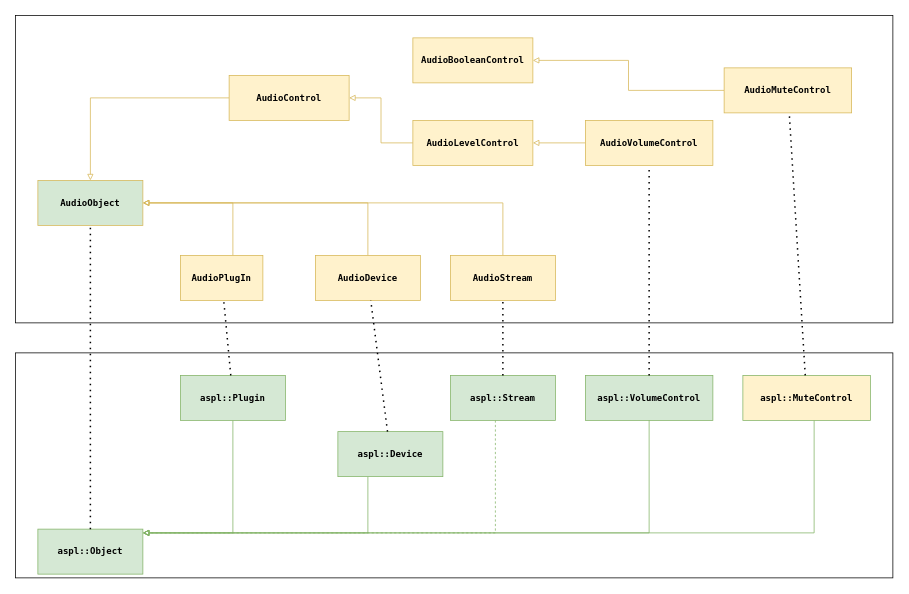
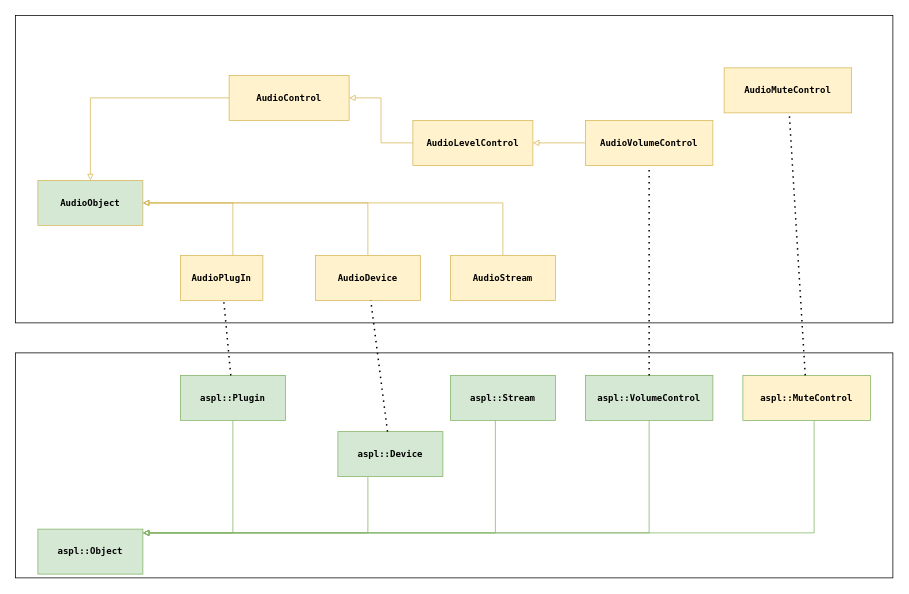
  <mxCell id="0" />
  <mxCell id="1" parent="0" />
  <mxCell id="2" value="" style="rounded=0;whiteSpace=wrap;html=1;" vertex="1" parent="1"><mxGeometry x="20" y="470" width="1170" height="300" as="geometry" /></mxCell>
  <mxCell id="3" value="" style="rounded=0;whiteSpace=wrap;html=1;" vertex="1" parent="1"><mxGeometry x="20" y="20" width="1170" height="410" as="geometry" /></mxCell>
  <mxCell id="4" value="AudioObject" style="rounded=0;whiteSpace=wrap;html=1;fillColor=#d5e8d4;strokeColor=#d6b656;fontFamily=monospace;fontStyle=1;" vertex="1" parent="1"><mxGeometry x="50" y="240" width="140" height="60" as="geometry" /></mxCell>
  <mxCell id="5" style="edgeStyle=orthogonalEdgeStyle;rounded=0;orthogonalLoop=1;jettySize=auto;html=1;endArrow=block;endFill=0;fillColor=#fff2cc;strokeColor=#d6b656;" edge="1" parent="1" source="6" target="4"><mxGeometry relative="1" as="geometry"><Array as="points"><mxPoint x="490" y="270" /></Array></mxGeometry></mxCell>
  <mxCell id="6" value="AudioDevice" style="rounded=0;whiteSpace=wrap;html=1;fillColor=#fff2cc;strokeColor=#d6b656;fontFamily=monospace;fontStyle=1" vertex="1" parent="1"><mxGeometry x="420" y="340" width="140" height="60" as="geometry" /></mxCell>
  <mxCell id="7" style="edgeStyle=orthogonalEdgeStyle;rounded=0;orthogonalLoop=1;jettySize=auto;html=1;endArrow=block;endFill=0;fillColor=#fff2cc;strokeColor=#d6b656;" edge="1" parent="1" source="8" target="10"><mxGeometry relative="1" as="geometry" /></mxCell>
  <mxCell id="8" value="AudioVolumeControl" style="rounded=0;whiteSpace=wrap;html=1;fillColor=#fff2cc;strokeColor=#d6b656;fontFamily=monospace;fontStyle=1" vertex="1" parent="1"><mxGeometry x="780" y="160" width="170" height="60" as="geometry" /></mxCell>
  <mxCell id="9" style="edgeStyle=orthogonalEdgeStyle;rounded=0;orthogonalLoop=1;jettySize=auto;html=1;endArrow=block;endFill=0;fillColor=#fff2cc;strokeColor=#d6b656;" edge="1" parent="1" source="10" target="14"><mxGeometry relative="1" as="geometry" /></mxCell>
  <mxCell id="10" value="AudioLevelControl" style="rounded=0;whiteSpace=wrap;html=1;fillColor=#fff2cc;strokeColor=#d6b656;fontFamily=monospace;fontStyle=1" vertex="1" parent="1"><mxGeometry x="550" y="160" width="160" height="60" as="geometry" /></mxCell>
  <mxCell id="11" style="edgeStyle=orthogonalEdgeStyle;rounded=0;orthogonalLoop=1;jettySize=auto;html=1;endArrow=block;endFill=0;fillColor=#fff2cc;strokeColor=#d6b656;" edge="1" parent="1" source="12" target="4"><mxGeometry relative="1" as="geometry"><Array as="points"><mxPoint x="310" y="270" /></Array></mxGeometry></mxCell>
  <mxCell id="12" value="AudioPlugIn" style="rounded=0;whiteSpace=wrap;html=1;fillColor=#fff2cc;strokeColor=#d6b656;fontFamily=monospace;fontStyle=1" vertex="1" parent="1"><mxGeometry x="240" y="340" width="110" height="60" as="geometry" /></mxCell>
  <mxCell id="13" style="edgeStyle=orthogonalEdgeStyle;rounded=0;orthogonalLoop=1;jettySize=auto;html=1;endArrow=block;endFill=0;fillColor=#fff2cc;strokeColor=#d6b656;" edge="1" parent="1" source="14" target="4"><mxGeometry relative="1" as="geometry" /></mxCell>
  <mxCell id="14" value="AudioControl" style="rounded=0;whiteSpace=wrap;html=1;fillColor=#fff2cc;strokeColor=#d6b656;fontFamily=monospace;fontStyle=1" vertex="1" parent="1"><mxGeometry x="305" y="100" width="160" height="60" as="geometry" /></mxCell>
  <mxCell id="15" style="edgeStyle=orthogonalEdgeStyle;rounded=0;orthogonalLoop=1;jettySize=auto;html=1;endArrow=block;endFill=0;fillColor=#fff2cc;strokeColor=#d6b656;" edge="1" parent="1" source="16" target="4"><mxGeometry relative="1" as="geometry"><Array as="points"><mxPoint x="670" y="270" /></Array></mxGeometry></mxCell>
  <mxCell id="16" value="AudioStream" style="rounded=0;whiteSpace=wrap;html=1;fillColor=#fff2cc;strokeColor=#d6b656;fontFamily=monospace;fontStyle=1" vertex="1" parent="1"><mxGeometry x="600" y="340" width="140" height="60" as="geometry" /></mxCell>
- <mxCell id="17" style="edgeStyle=orthogonalEdgeStyle;rounded=0;orthogonalLoop=1;jettySize=auto;html=1;endArrow=block;endFill=0;fillColor=#fff2cc;strokeColor=#d6b656;" edge="1" parent="1" source="18" target="19"><mxGeometry relative="1" as="geometry" /></mxCell>
  <mxCell id="18" value="AudioMuteControl" style="rounded=0;whiteSpace=wrap;html=1;fillColor=#fff2cc;strokeColor=#d6b656;fontFamily=monospace;fontStyle=1" vertex="1" parent="1"><mxGeometry x="965" y="90" width="170" height="60" as="geometry" /></mxCell>
- <mxCell id="19" value="AudioBooleanControl" style="rounded=0;whiteSpace=wrap;html=1;fillColor=#fff2cc;strokeColor=#d6b656;fontFamily=monospace;fontStyle=1" vertex="1" parent="1"><mxGeometry x="550" y="50" width="160" height="60" as="geometry" /></mxCell>
  <mxCell id="20" value="aspl::Object" style="rounded=0;whiteSpace=wrap;html=1;fillColor=#d5e8d4;strokeColor=#82b366;fontFamily=monospace;fontStyle=1" vertex="1" parent="1"><mxGeometry x="50" y="705" width="140" height="60" as="geometry" /></mxCell>
  <mxCell id="21" style="edgeStyle=orthogonalEdgeStyle;rounded=0;orthogonalLoop=1;jettySize=auto;html=1;endArrow=block;endFill=0;fillColor=#d5e8d4;strokeColor=#82b366;" edge="1" parent="1" source="22" target="20"><mxGeometry relative="1" as="geometry"><Array as="points"><mxPoint x="310" y="710" /></Array></mxGeometry></mxCell>
  <mxCell id="22" value="aspl::Plugin" style="rounded=0;whiteSpace=wrap;html=1;fillColor=#d5e8d4;strokeColor=#82b366;fontFamily=monospace;fontStyle=1" vertex="1" parent="1"><mxGeometry x="240" y="500" width="140" height="60" as="geometry" /></mxCell>
  <mxCell id="23" style="edgeStyle=orthogonalEdgeStyle;rounded=0;orthogonalLoop=1;jettySize=auto;html=1;endArrow=block;endFill=0;fillColor=#d5e8d4;strokeColor=#82b366;" edge="1" parent="1" source="24" target="20"><mxGeometry relative="1" as="geometry"><Array as="points"><mxPoint x="490" y="710" /></Array></mxGeometry></mxCell>
  <mxCell id="24" value="aspl::Device" style="rounded=0;whiteSpace=wrap;html=1;fillColor=#d5e8d4;strokeColor=#82b366;fontFamily=monospace;fontStyle=1" vertex="1" parent="1"><mxGeometry x="450" y="575" width="140" height="60" as="geometry" /></mxCell>
- <mxCell id="25" style="edgeStyle=orthogonalEdgeStyle;rounded=0;orthogonalLoop=1;jettySize=auto;html=1;endArrow=block;endFill=0;fillColor=#d5e8d4;strokeColor=#82b366;dashed=1;" edge="1" parent="1" source="26" target="20"><mxGeometry relative="1" as="geometry"><Array as="points"><mxPoint x="660" y="710" /></Array></mxGeometry></mxCell>
+ <mxCell id="25" style="edgeStyle=orthogonalEdgeStyle;rounded=0;orthogonalLoop=1;jettySize=auto;html=1;endArrow=block;endFill=0;fillColor=#d5e8d4;strokeColor=#82b366;" edge="1" parent="1" source="26" target="20"><mxGeometry relative="1" as="geometry"><Array as="points"><mxPoint x="660" y="710" /></Array></mxGeometry></mxCell>
  <mxCell id="26" value="aspl::Stream" style="rounded=0;whiteSpace=wrap;html=1;fillColor=#d5e8d4;strokeColor=#82b366;fontFamily=monospace;fontStyle=1" vertex="1" parent="1"><mxGeometry x="600" y="500" width="140" height="60" as="geometry" /></mxCell>
  <mxCell id="27" value="aspl::VolumeControl" style="rounded=0;whiteSpace=wrap;html=1;fillColor=#d5e8d4;strokeColor=#82b366;fontFamily=monospace;fontStyle=1" vertex="1" parent="1"><mxGeometry x="780" y="500" width="170" height="60" as="geometry" /></mxCell>
  <mxCell id="28" style="edgeStyle=orthogonalEdgeStyle;rounded=0;orthogonalLoop=1;jettySize=auto;html=1;endArrow=block;endFill=0;fillColor=#d5e8d4;strokeColor=#82b366;" edge="1" parent="1" source="27" target="20"><mxGeometry relative="1" as="geometry"><Array as="points"><mxPoint x="865" y="710" /></Array></mxGeometry></mxCell>
  <mxCell id="29" style="edgeStyle=orthogonalEdgeStyle;rounded=0;orthogonalLoop=1;jettySize=auto;html=1;endArrow=block;endFill=0;fillColor=#d5e8d4;strokeColor=#82b366;" edge="1" parent="1" source="30" target="20"><mxGeometry relative="1" as="geometry"><Array as="points"><mxPoint x="1085" y="710" /></Array></mxGeometry></mxCell>
  <mxCell id="30" value="aspl::MuteControl" style="rounded=0;whiteSpace=wrap;html=1;fillColor=#fff2cc;strokeColor=#82b366;fontFamily=monospace;fontStyle=1;" vertex="1" parent="1"><mxGeometry x="990" y="500" width="170" height="60" as="geometry" /></mxCell>
  <mxCell id="31" value="" style="endArrow=none;dashed=1;html=1;dashPattern=1 3;strokeWidth=2;" edge="1" parent="1" source="22" target="12"><mxGeometry width="50" height="50" relative="1" as="geometry"><mxPoint x="650" y="400" as="sourcePoint" /><mxPoint x="700" y="350" as="targetPoint" /></mxGeometry></mxCell>
- <mxCell id="32" value="" style="endArrow=none;dashed=1;html=1;dashPattern=1 3;strokeWidth=2;" edge="1" parent="1" source="20" target="4"><mxGeometry width="50" height="50" relative="1" as="geometry"><mxPoint x="320" y="560" as="sourcePoint" /><mxPoint x="320" y="390" as="targetPoint" /></mxGeometry></mxCell>
- <mxCell id="33" value="" style="endArrow=none;dashed=1;html=1;dashPattern=1 3;strokeWidth=2;" edge="1" parent="1" source="26" target="16"><mxGeometry width="50" height="50" relative="1" as="geometry"><mxPoint x="330" y="570" as="sourcePoint" /><mxPoint x="330" y="400" as="targetPoint" /></mxGeometry></mxCell>
  <mxCell id="34" value="" style="endArrow=none;dashed=1;html=1;dashPattern=1 3;strokeWidth=2;" edge="1" parent="1" source="24" target="6"><mxGeometry width="50" height="50" relative="1" as="geometry"><mxPoint x="340" y="580" as="sourcePoint" /><mxPoint x="340" y="410" as="targetPoint" /></mxGeometry></mxCell>
  <mxCell id="35" value="" style="endArrow=none;dashed=1;html=1;dashPattern=1 3;strokeWidth=2;" edge="1" parent="1" source="27" target="8"><mxGeometry width="50" height="50" relative="1" as="geometry"><mxPoint x="680" y="560" as="sourcePoint" /><mxPoint x="680" y="390" as="targetPoint" /></mxGeometry></mxCell>
  <mxCell id="36" value="" style="endArrow=none;dashed=1;html=1;dashPattern=1 3;strokeWidth=2;" edge="1" parent="1" source="30" target="18"><mxGeometry width="50" height="50" relative="1" as="geometry"><mxPoint x="875" y="560" as="sourcePoint" /><mxPoint x="875" as="targetPoint" y="210" /></mxGeometry></mxCell>
